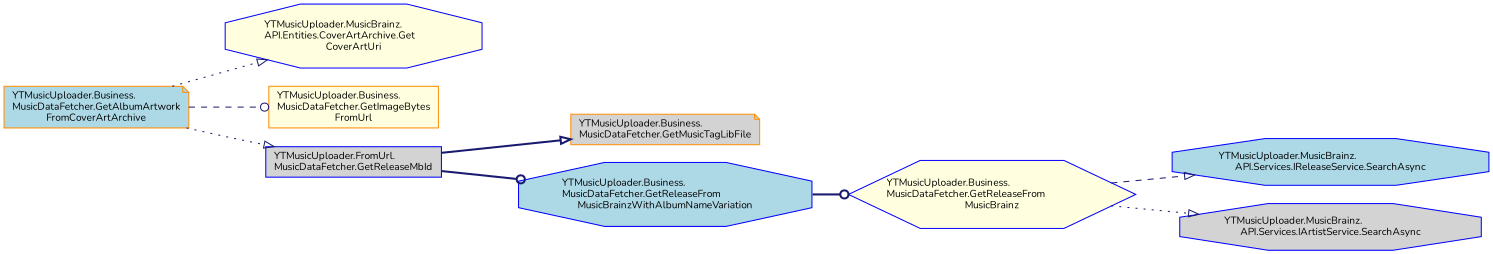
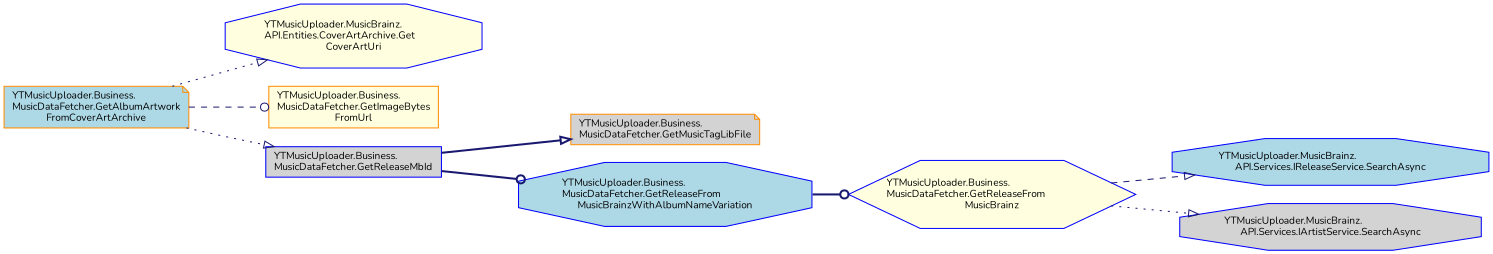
  digraph {
    rankdir=LR
    fontname=Nunito
    node [color=blue fillcolor=lightblue fontname=Nunito fontsize=10 shape=octagon style=filled]
    edge [color=midnightblue fontname=Nunito fontsize=10 labelfontname=Helvetica labelfontsize=10 style=dotted arrowhead=onormal]
    n1 [color=darkorange fontcolor=black height=0.2 label="YTMusicUploader.Business.\lMusicDataFetcher.GetAlbumArtwork\lFromCoverArtArchive" shape=note width=0.4]
    n2 [fillcolor=lightyellow height=0.2 label="YTMusicUploader.MusicBrainz.\lAPI.Entities.CoverArtArchive.Get\lCoverArtUri" width=0.4]
    n3 [color=darkorange fillcolor=lightyellow height=0.2 label="YTMusicUploader.Business.\lMusicDataFetcher.GetImageBytes\lFromUrl" shape=box width=0.4]
-   n4 [fillcolor=lightgrey height=0.2 label="YTMusicUploader.FromUrl.\lMusicDataFetcher.GetReleaseMbId" shape=box width=0.4]
+   n4 [fillcolor=lightgrey height=0.2 label="YTMusicUploader.Business.\lMusicDataFetcher.GetReleaseMbId" shape=box width=0.4]
    n5 [color=darkorange fillcolor=lightgrey height=0.2 label="YTMusicUploader.Business.\lMusicDataFetcher.GetMusicTagLibFile" shape=note width=0.4]
    n6 [height=0.2 label="YTMusicUploader.Business.\lMusicDataFetcher.GetReleaseFrom\lMusicBrainzWithAlbumNameVariation" width=0.4]
    n7 [fillcolor=lightyellow height=0.2 label="YTMusicUploader.Business.\lMusicDataFetcher.GetReleaseFrom\lMusicBrainz" shape=hexagon width=0.4]
    n8 [height=0.2 label="YTMusicUploader.MusicBrainz.\lAPI.Services.IReleaseService.SearchAsync" width=0.4]
    n9 [fillcolor=lightgrey height=0.2 label="YTMusicUploader.MusicBrainz.\lAPI.Services.IArtistService.SearchAsync" width=0.4]
    n1 -> n2
    n1 -> n3 [style=dashed arrowhead=odot]
    n1 -> n4
    n4 -> n5 [style=bold]
    n4 -> n6 [style=bold arrowhead=odot]
    n6 -> n7 [style=bold arrowhead=odot]
    n7 -> n8 [style=dashed]
    n7 -> n9
  }
